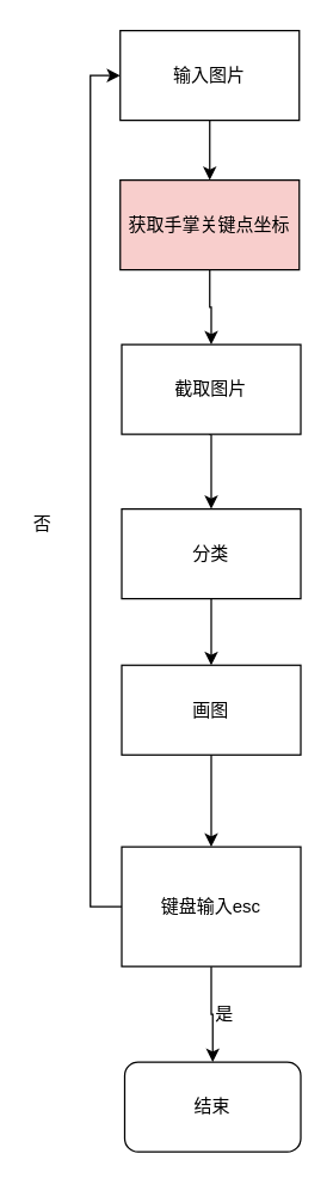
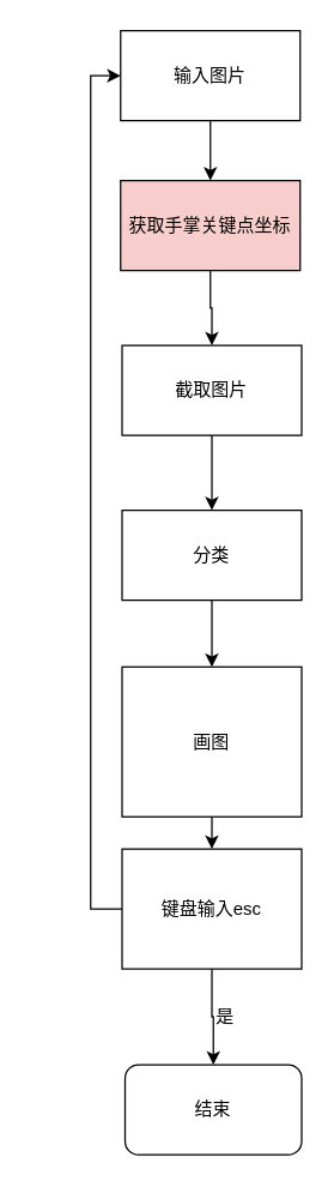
  <mxCell id="0" />
  <mxCell id="1" parent="0" />
  <mxCell id="2" style="edgeStyle=orthogonalEdgeStyle;rounded=0;orthogonalLoop=1;jettySize=auto;html=1;exitX=0.5;exitY=1;exitDx=0;exitDy=0;entryX=0.5;entryY=0;entryDx=0;entryDy=0;" parent="1" source="3" target="5" edge="1"><mxGeometry relative="1" as="geometry" /></mxCell>
  <mxCell id="3" value="输入图片" style="rounded=0;whiteSpace=wrap;html=1;" parent="1" vertex="1"><mxGeometry x="80" y="20" width="120" height="60" as="geometry" /></mxCell>
  <mxCell id="4" style="edgeStyle=orthogonalEdgeStyle;rounded=0;orthogonalLoop=1;jettySize=auto;html=1;exitX=0.5;exitY=1;exitDx=0;exitDy=0;" parent="1" source="17" edge="1"><mxGeometry relative="1" as="geometry"><mxPoint x="140" y="280" as="targetPoint" /></mxGeometry></mxCell>
  <mxCell id="5" value="获取手掌关键点坐标" style="rounded=0;whiteSpace=wrap;html=1;fillColor=#f8cecc;" parent="1" vertex="1"><mxGeometry x="80" y="120" width="120" height="60" as="geometry" /></mxCell>
  <mxCell id="6" style="edgeStyle=orthogonalEdgeStyle;rounded=0;orthogonalLoop=1;jettySize=auto;html=1;" edge="1" parent="1" source="17" target="14"><mxGeometry relative="1" as="geometry" /></mxCell>
  <mxCell id="7" style="edgeStyle=orthogonalEdgeStyle;rounded=0;orthogonalLoop=1;jettySize=auto;html=1;exitX=0;exitY=0.5;exitDx=0;exitDy=0;entryX=0;entryY=0.5;entryDx=0;entryDy=0;" parent="1" source="9" target="3" edge="1"><mxGeometry relative="1" as="geometry" /></mxCell>
  <mxCell id="8" style="edgeStyle=orthogonalEdgeStyle;rounded=0;orthogonalLoop=1;jettySize=auto;html=1;exitX=0.5;exitY=1;exitDx=0;exitDy=0;entryX=0.5;entryY=0;entryDx=0;entryDy=0;" parent="1" source="9" target="11" edge="1"><mxGeometry relative="1" as="geometry"><mxPoint x="140" y="700" as="targetPoint" /></mxGeometry></mxCell>
  <mxCell id="9" value="键盘输入esc" style="whiteSpace=wrap;html=1;rounded=0;" parent="1" vertex="1"><mxGeometry x="81" y="566" width="120" height="80" as="geometry" /></mxCell>
- <mxCell id="10" value="否" style="text;html=1;resizable=0;points=[];autosize=1;align=left;verticalAlign=top;spacingTop=-4;" parent="1" vertex="1"><mxGeometry x="20" y="340" width="30" height="20" as="geometry" /></mxCell>
  <mxCell id="11" value="结束" style="rounded=1;whiteSpace=wrap;html=1;" parent="1" vertex="1"><mxGeometry x="83" y="710" width="118" height="60" as="geometry" /></mxCell>
  <mxCell id="12" value="是" style="text;html=1;resizable=0;points=[];autosize=1;align=left;verticalAlign=top;spacingTop=-4;" parent="1" vertex="1"><mxGeometry x="142" y="668" width="30" height="20" as="geometry" /></mxCell>
  <mxCell id="13" style="edgeStyle=orthogonalEdgeStyle;rounded=0;orthogonalLoop=1;jettySize=auto;html=1;" edge="1" parent="1" source="14" target="16"><mxGeometry relative="1" as="geometry" /></mxCell>
  <mxCell id="14" value="分类" style="rounded=0;whiteSpace=wrap;html=1;" parent="1" vertex="1"><mxGeometry x="81" y="340" width="120" height="60" as="geometry" /></mxCell>
  <mxCell id="15" style="edgeStyle=orthogonalEdgeStyle;rounded=0;orthogonalLoop=1;jettySize=auto;html=1;exitX=0.5;exitY=1;exitDx=0;exitDy=0;entryX=0.5;entryY=0;entryDx=0;entryDy=0;" edge="1" parent="1" source="16" target="9"><mxGeometry relative="1" as="geometry" /></mxCell>
- <mxCell id="16" value="画图" style="rounded=0;whiteSpace=wrap;html=1;" parent="1" vertex="1"><mxGeometry x="81" y="444.5" width="120" height="60" as="geometry" /></mxCell>
+ <mxCell id="16" value="画图" style="rounded=0;whiteSpace=wrap;html=1;" parent="1" vertex="1"><mxGeometry x="81" y="444.5" width="120" height="100" as="geometry" /></mxCell>
  <mxCell id="17" value="截取图片" style="rounded=0;whiteSpace=wrap;html=1;" parent="1" vertex="1"><mxGeometry x="81" y="230" width="120" height="60" as="geometry" /></mxCell>
  <mxCell id="18" style="edgeStyle=orthogonalEdgeStyle;rounded=0;orthogonalLoop=1;jettySize=auto;html=1;exitX=0.5;exitY=1;exitDx=0;exitDy=0;" edge="1" parent="1" source="5" target="17"><mxGeometry relative="1" as="geometry"><mxPoint x="140" y="280" as="targetPoint" /><mxPoint x="140.286" y="180.143" as="sourcePoint" /></mxGeometry></mxCell>
